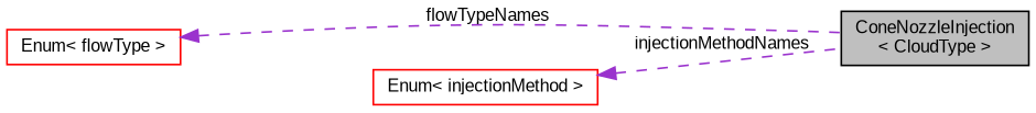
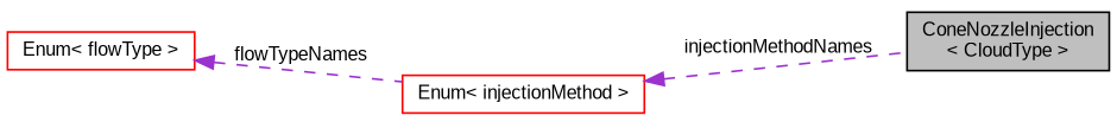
  digraph {
    fontname="Liberation Sans"
    rankdir=LR
    node [color=red fontname="Liberation Sans" fontsize=10 shape=record]
    edge [color=darkorchid3 dir=back fontname="Liberation Sans" fontsize=10 labelfontname=Helvetica labelfontsize=10 style=dashed]
    n1 [color=black fillcolor=grey75 fontcolor=black height=0.2 label="ConeNozzleInjection\l\< CloudType \>" style=filled width=0.4]
    n2 [height=0.2 label="Enum\< flowType \>" width=0.4]
    n3 [height=0.2 label="Enum\< injectionMethod \>" width=0.4]
-   n2 -> n1 [label=" flowTypeNames"]
+   n2 -> n3 [label=" flowTypeNames"]
    n3 -> n1 [label=" injectionMethodNames"]
  }
